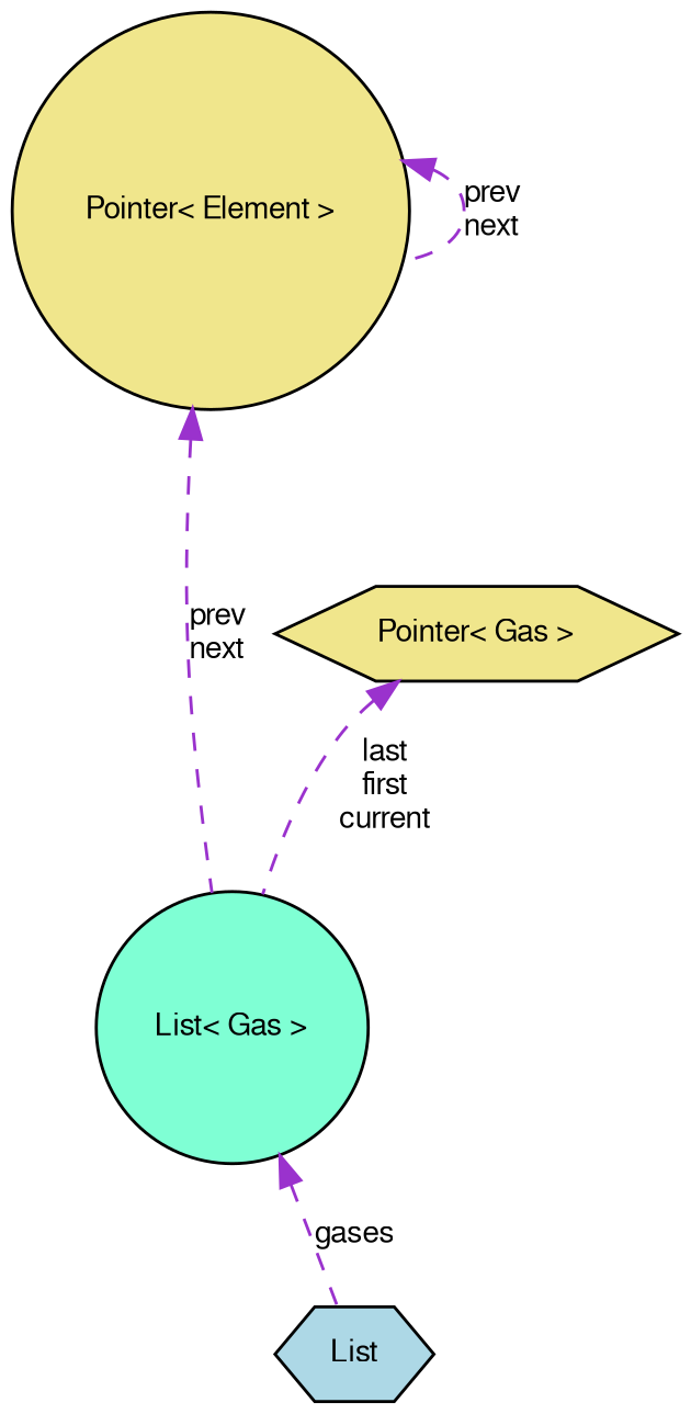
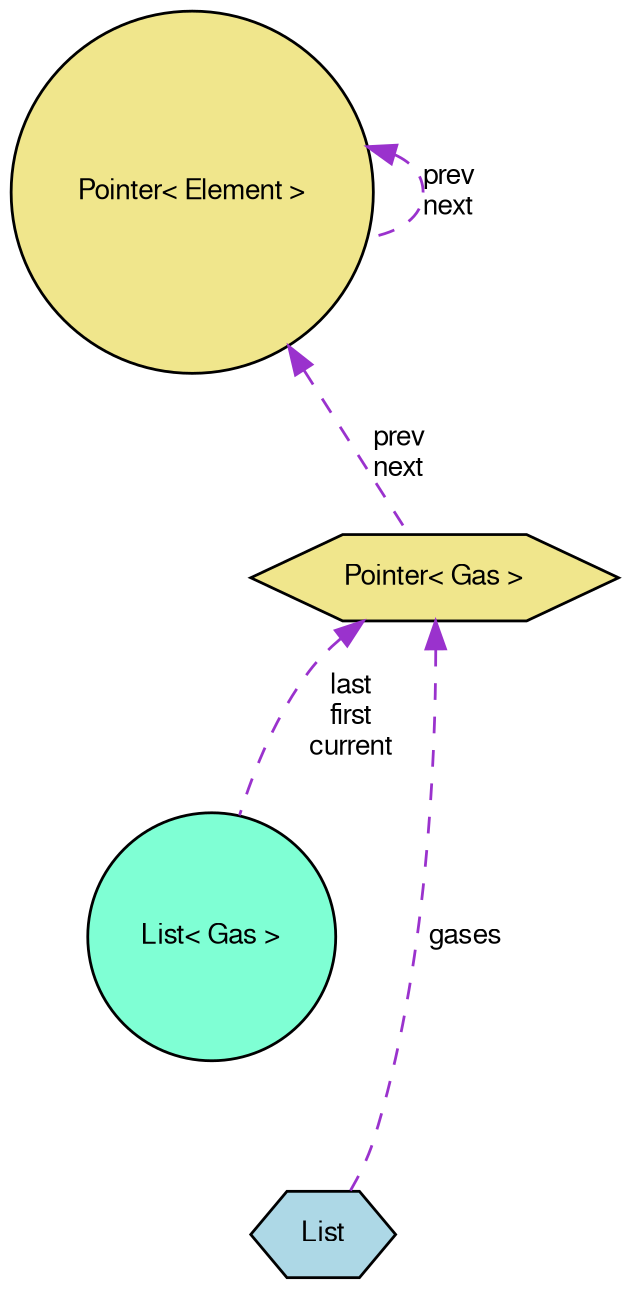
  digraph {
    node [color=black fillcolor=khaki fontname=FreeSans fontsize=10 shape=hexagon style=filled]
    edge [color=darkorchid3 dir=back fontname=FreeSans fontsize=10 labelfontname=FreeSans labelfontsize=10 style=dashed]
    n1 [fillcolor=lightblue fontcolor=black height=0.2 label=List width=0.4]
    n2 [fillcolor=aquamarine height=0.2 label="List\< Gas \>" shape=circle width=0.4]
    n3 [height=0.2 label="Pointer\< Gas \>" width=0.4]
    n4 [height=0.2 label="Pointer\< Element \>" shape=circle width=0.4]
-   n2 -> n1 [label=gases]
+   n3 -> n1 [label=gases]
    n3 -> n2 [label="last\nfirst\ncurrent"]
-   n4 -> n2 [label="prev\nnext"]
+   n4 -> n3 [label="prev\nnext"]
    n4 -> n4 [label="prev\nnext"]
  }
